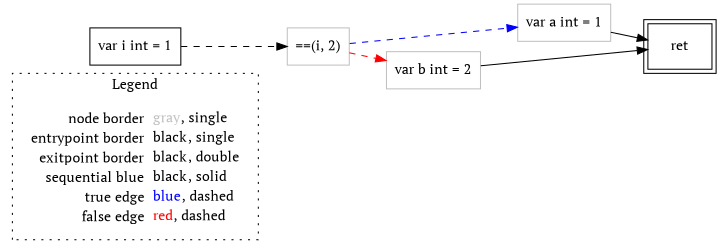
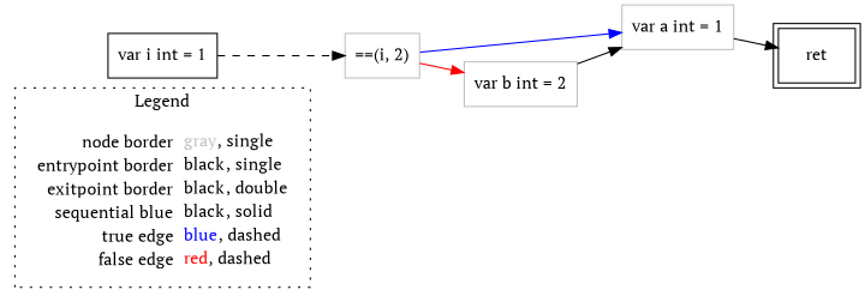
  digraph {
    fontname="PT Serif"
    rankdir=LR
    node [fontname="PT Serif" shape=rect color=gray]
    edge [color=black fontname="PT Serif" style=dashed]
    n1 [label=<<table border="0" cellpadding="2" cellspacing="0" cellborder="0"><tr><td align="right">node border&nbsp;</td><td align="left"><font color="gray">gray</font>, single</td></tr><tr><td align="right">entrypoint border&nbsp;</td><td align="left"><font color="black">black</font>, single</td></tr><tr><td align="right">exitpoint border&nbsp;</td><td align="left"><font color="black">black</font>, double</td></tr><tr><td align="right">sequential blue&nbsp;</td><td align="left"><font color="black">black</font>, solid</td></tr><tr><td align="right">true edge&nbsp;</td><td align="left"><font color="blue">blue</font>, dashed</td></tr><tr><td align="right">false edge&nbsp;</td><td align="left"><font color="red">red</font>, dashed</td></tr></table>> shape=plaintext color=""]
    n2 [color=black label=<var i int = 1>]
    n3 [label=<==(i, 2)>]
    n4 [label=<var b int = 2>]
    n5 [label=<var a int = 1>]
    n6 [color=black label=<ret> peripheries=2]
    subgraph cluster_1 {
      label=Legend
      style=dotted
      n1
    }
    n2 -> n3
-   n3 -> n4 [color=red]
-   n3 -> n5 [color=blue]
-   n4 -> n6 [style=""]
+   n3 -> n4 [color=red style=solid]
+   n3 -> n5 [color=blue style=solid]
+   n4 -> n5 [style=""]
    n5 -> n6 [style=""]
  }
